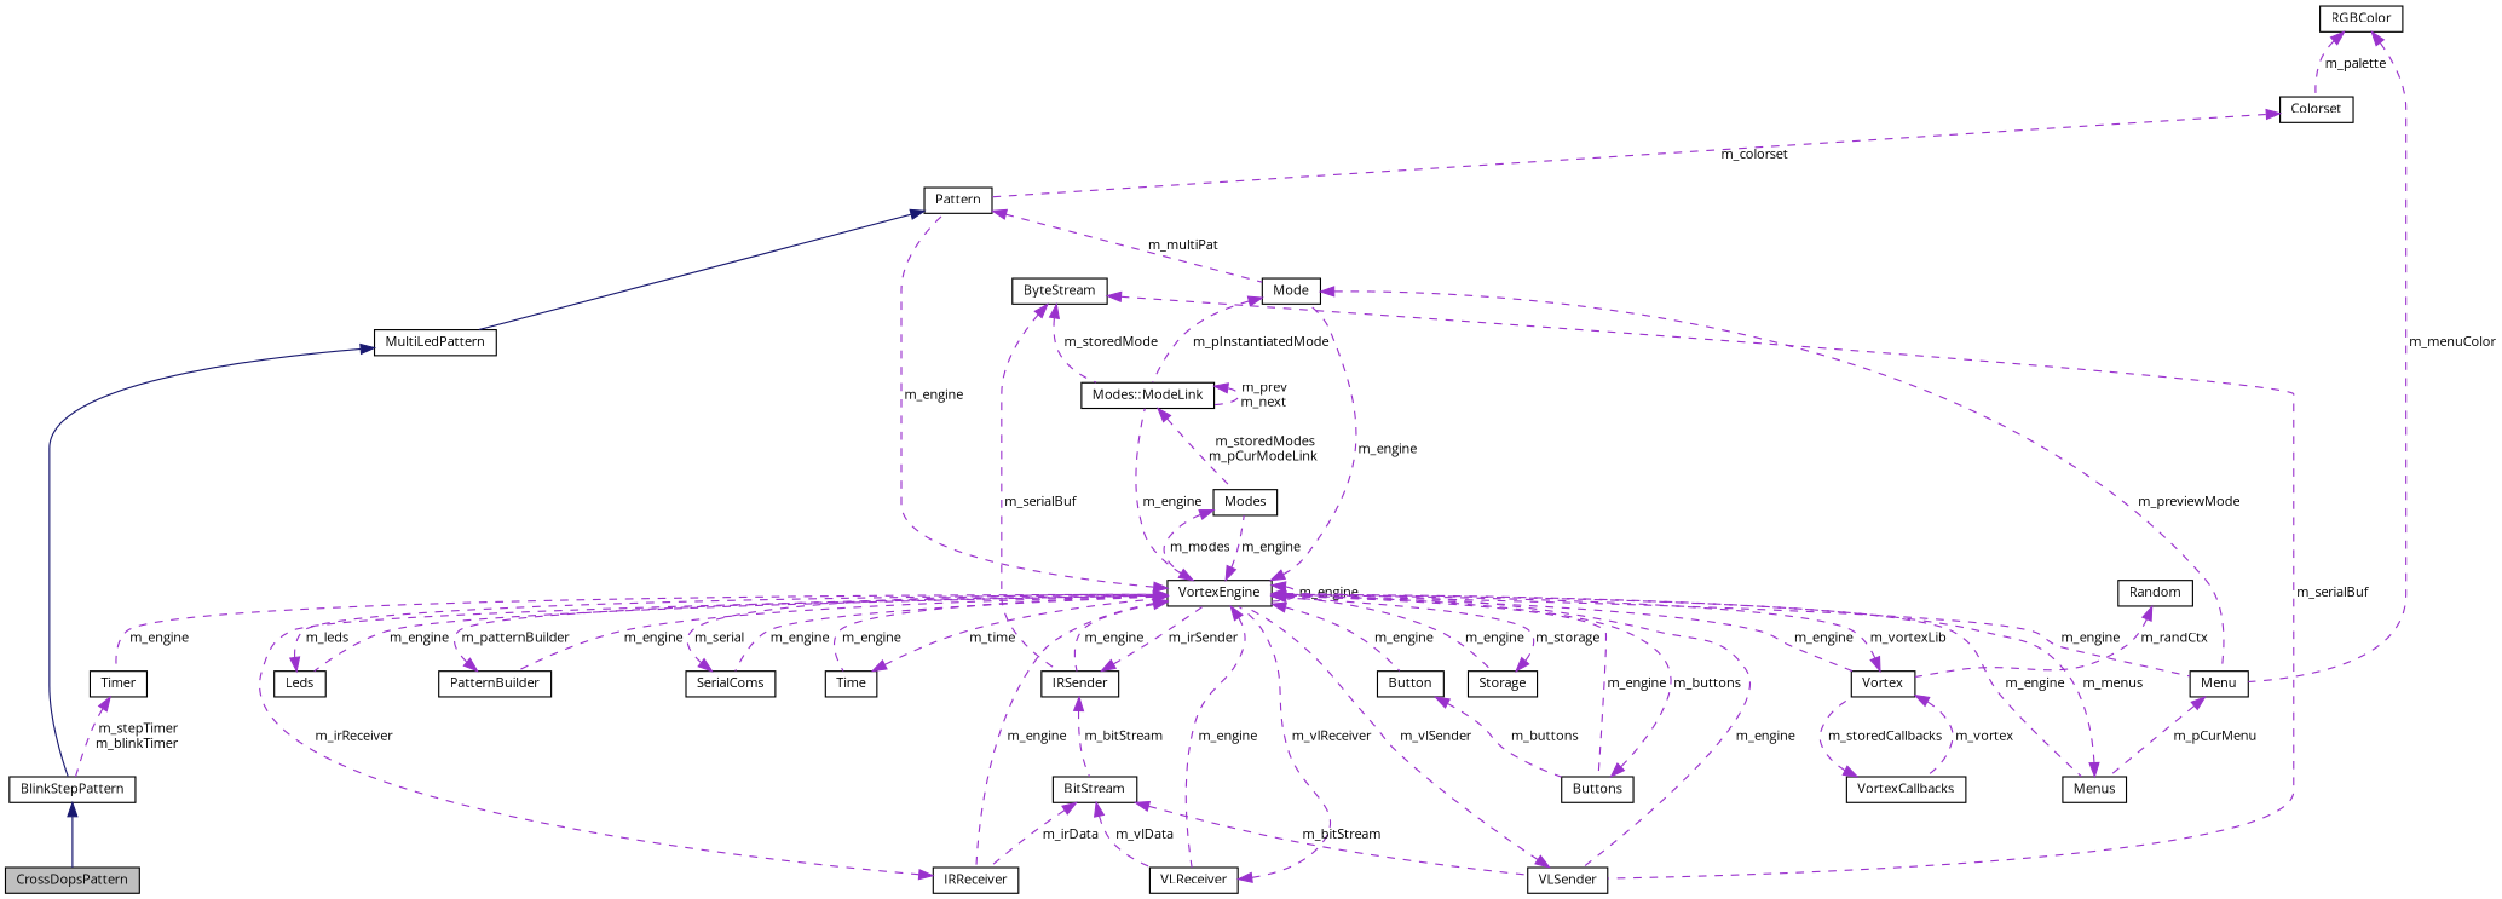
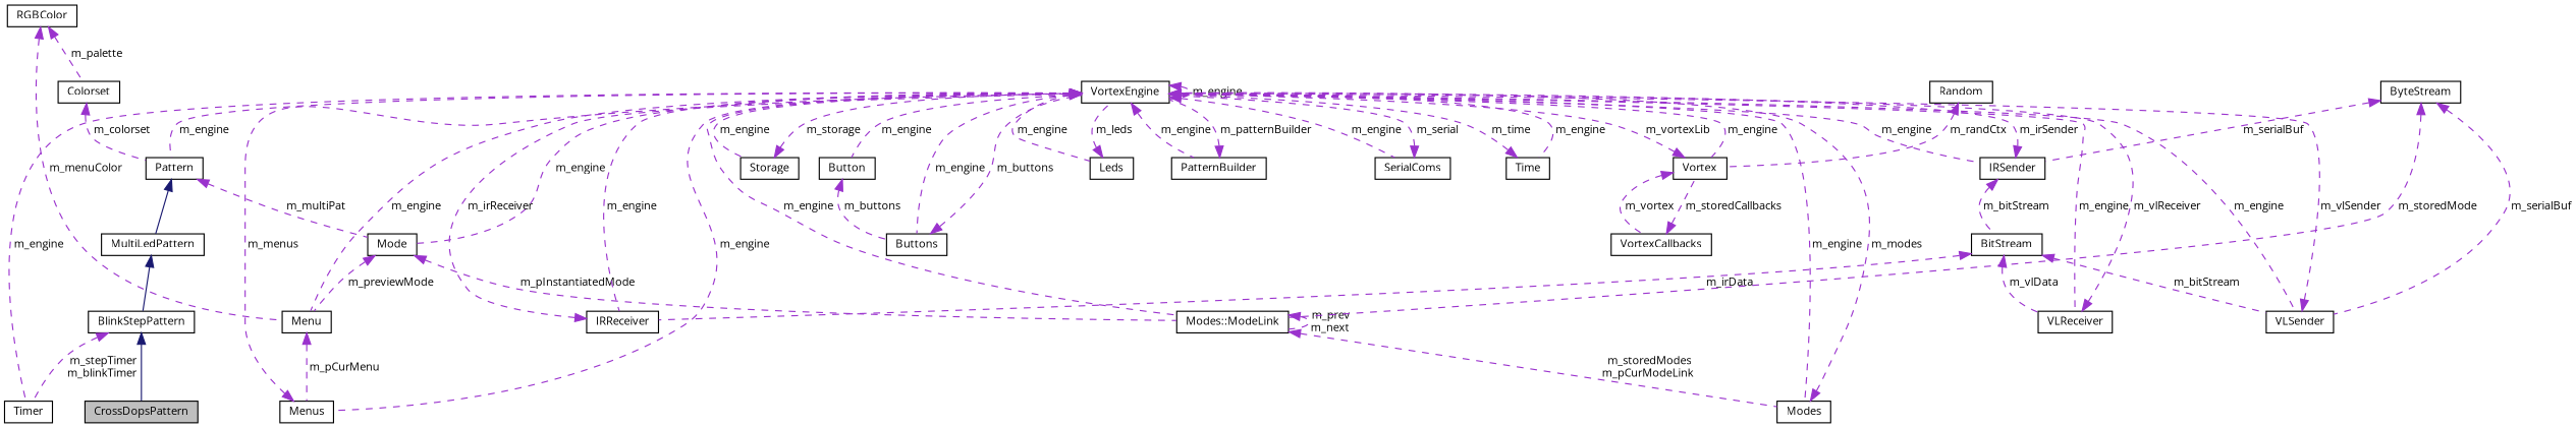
  digraph {
    fontname="Open Sans"
    rankdir=TB
    node [color=black fontname="Open Sans" fontsize=10 shape=record]
    edge [color=darkorchid3 dir=back fontname="Open Sans" fontsize=10 labelfontname=Helvetica labelfontsize=10 style=dashed]
    n1 [fillcolor=grey75 fontcolor=black height=0.2 label=CrossDopsPattern style=filled width=0.4]
    n2 [height=0.2 label=BlinkStepPattern width=0.4]
    n3 [height=0.2 label=MultiLedPattern width=0.4]
    n4 [height=0.2 label=Pattern width=0.4]
    n5 [height=0.2 label=Mode width=0.4]
    n6 [height=0.2 label="Modes::ModeLink" width=0.4]
    n7 [height=0.2 label=Menu width=0.4]
    n8 [height=0.2 label=VortexEngine width=0.4]
    n9 [height=0.2 label=VLReceiver width=0.4]
    n10 [height=0.2 label=Storage width=0.4]
    n11 [height=0.2 label=IRSender width=0.4]
    n12 [height=0.2 label=Buttons width=0.4]
    n13 [height=0.2 label=Button width=0.4]
    n14 [height=0.2 label=Leds width=0.4]
    n15 [height=0.2 label=PatternBuilder width=0.4]
    n16 [height=0.2 label=VLSender width=0.4]
    n17 [height=0.2 label=Modes width=0.4]
    n18 [height=0.2 label=SerialComs width=0.4]
    n19 [height=0.2 label=Vortex width=0.4]
    n20 [height=0.2 label=IRReceiver width=0.4]
    n21 [height=0.2 label=Time width=0.4]
    n22 [height=0.2 label=Menus width=0.4]
    n23 [height=0.2 label=Timer width=0.4]
    n24 [height=0.2 label=BitStream width=0.4]
    n25 [height=0.2 label=VortexCallbacks width=0.4]
    n26 [height=0.2 label=ByteStream width=0.4]
    n27 [height=0.2 label=Random width=0.4]
    n28 [height=0.2 label=RGBColor width=0.4]
    n29 [height=0.2 label=Colorset width=0.4]
    n2 -> n1 [color=midnightblue style=solid]
    n3 -> n2 [color=midnightblue style=solid]
    n4 -> n3 [color=midnightblue style=solid]
    n4 -> n5 [label=" m_multiPat"]
    n5 -> n6 [label=" m_pInstantiatedMode"]
    n5 -> n7 [label=" m_previewMode"]
    n6 -> n6 [label=" m_prev\nm_next"]
    n6 -> n17 [label=" m_storedModes\nm_pCurModeLink"]
    n7 -> n22 [label=" m_pCurMenu"]
    n8 -> n4 [label=" m_engine"]
    n8 -> n5 [label=" m_engine"]
    n8 -> n6 [label=" m_engine"]
    n8 -> n7 [label=" m_engine"]
    n8 -> n8 [label=" m_engine"]
    n8 -> n9 [label=" m_engine"]
    n8 -> n10 [label=" m_engine"]
    n8 -> n11 [label=" m_engine"]
    n8 -> n12 [label=" m_engine"]
    n8 -> n13 [label=" m_engine"]
    n8 -> n14 [label=" m_engine"]
    n8 -> n15 [label=" m_engine"]
    n8 -> n16 [label=" m_engine"]
    n8 -> n17 [label=" m_engine"]
    n8 -> n18 [label=" m_engine"]
    n8 -> n19 [label=" m_engine"]
    n8 -> n20 [label=" m_engine"]
    n8 -> n21 [label=" m_engine"]
    n8 -> n22 [label=" m_engine"]
    n8 -> n23 [label=" m_engine"]
    n9 -> n8 [label=" m_vlReceiver"]
    n10 -> n8 [label=" m_storage"]
    n11 -> n8 [label=" m_irSender"]
    n11 -> n24 [label=" m_bitStream"]
    n12 -> n8 [label=" m_buttons"]
    n13 -> n12 [label=" m_buttons"]
    n14 -> n8 [label=" m_leds"]
    n15 -> n8 [label=" m_patternBuilder"]
    n16 -> n8 [label=" m_vlSender"]
    n17 -> n8 [label=" m_modes"]
    n18 -> n8 [label=" m_serial"]
    n19 -> n8 [label=" m_vortexLib"]
    n19 -> n25 [label=" m_vortex"]
    n20 -> n8 [label=" m_irReceiver"]
    n21 -> n8 [label=" m_time"]
    n22 -> n8 [label=" m_menus"]
-   n23 -> n2 [label=" m_stepTimer\nm_blinkTimer"]
+   n2 -> n23 [label=" m_stepTimer\nm_blinkTimer"]
    n24 -> n9 [label=" m_vlData"]
    n24 -> n16 [label=" m_bitStream"]
    n24 -> n20 [label=" m_irData"]
    n25 -> n19 [label=" m_storedCallbacks"]
    n26 -> n6 [label=" m_storedMode"]
    n26 -> n11 [label=" m_serialBuf"]
    n26 -> n16 [label=" m_serialBuf"]
    n27 -> n19 [label=" m_randCtx"]
    n28 -> n7 [label=" m_menuColor"]
    n28 -> n29 [label=" m_palette"]
    n29 -> n4 [label=" m_colorset"]
  }
